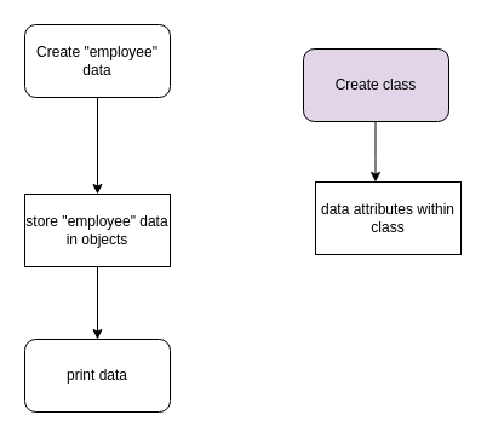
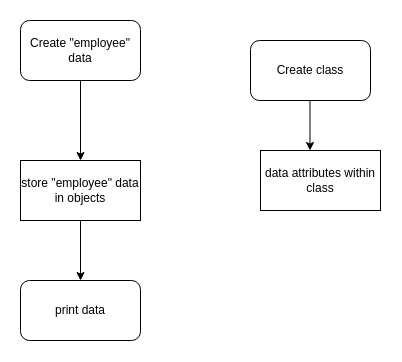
  <mxCell id="0" />
  <mxCell id="1" parent="0" />
- <mxCell id="2" value="Create class" style="rounded=1;whiteSpace=wrap;html=1;fillColor=#e1d5e7;" vertex="1" parent="1"><mxGeometry x="250" y="40" width="120" height="60" as="geometry" /></mxCell>
+ <mxCell id="2" value="Create class" style="rounded=1;whiteSpace=wrap;html=1;" vertex="1" parent="1"><mxGeometry x="250" y="40" width="120" height="60" as="geometry" /></mxCell>
  <mxCell id="3" value="" style="endArrow=classic;html=1;rounded=0;" edge="1" parent="1"><mxGeometry width="50" height="50" relative="1" as="geometry"><mxPoint x="309.5" y="100" as="sourcePoint" /><mxPoint x="309.5" y="150" as="targetPoint" /><Array as="points"><mxPoint x="309.5" y="130" /></Array></mxGeometry></mxCell>
  <mxCell id="4" value="data attributes within class" style="rounded=0;whiteSpace=wrap;html=1;" vertex="1" parent="1"><mxGeometry x="260" y="150" width="120" height="60" as="geometry" /></mxCell>
  <mxCell id="5" value="Create &quot;employee&quot; data" style="rounded=1;whiteSpace=wrap;html=1;" vertex="1" parent="1"><mxGeometry x="20" y="20" width="120" height="60" as="geometry" /></mxCell>
  <mxCell id="6" value="" style="endArrow=classic;html=1;rounded=0;exitX=0.5;exitY=1;exitDx=0;exitDy=0;" edge="1" parent="1" source="5"><mxGeometry width="50" height="50" relative="1" as="geometry"><mxPoint x="60" y="80" as="sourcePoint" /><mxPoint x="80" y="160" as="targetPoint" /><Array as="points" /></mxGeometry></mxCell>
  <mxCell id="7" value="store &quot;employee&quot; data&lt;div&gt;in objects&lt;/div&gt;" style="rounded=0;whiteSpace=wrap;html=1;" vertex="1" parent="1"><mxGeometry x="20" y="160" width="120" height="60" as="geometry" /></mxCell>
  <mxCell id="8" value="" style="endArrow=classic;html=1;rounded=0;exitX=0.5;exitY=1;exitDx=0;exitDy=0;" edge="1" parent="1" source="7"><mxGeometry width="50" height="50" relative="1" as="geometry"><mxPoint x="40" y="330" as="sourcePoint" /><mxPoint x="80" y="280" as="targetPoint" /><Array as="points" /></mxGeometry></mxCell>
  <mxCell id="9" value="print data" style="rounded=1;whiteSpace=wrap;html=1;" vertex="1" parent="1"><mxGeometry x="20" y="280" width="120" height="60" as="geometry" /></mxCell>
